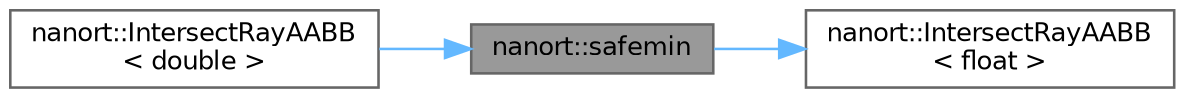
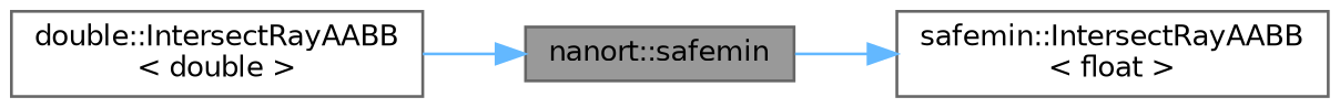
  digraph {
    rankdir=RL
    node [color=grey40 fillcolor=white fontname=Helvetica fontsize=10 shape=box style=filled]
    edge [color=steelblue1 dir=back fontname=Helvetica fontsize=10 labelfontname=Helvetica labelfontsize=10 style=solid]
    n1 [color=gray40 fillcolor=grey60 fontcolor=black height=0.2 label="nanort::safemin" width=0.4]
-   n2 [height=0.2 label="nanort::IntersectRayAABB\l\< double \>" width=0.4]
-   n3 [height=0.2 label="nanort::IntersectRayAABB\l\< float \>" width=0.4]
+   n2 [height=0.2 label="double::IntersectRayAABB\l\< double \>" width=0.4]
+   n3 [height=0.2 label="safemin::IntersectRayAABB\l\< float \>" width=0.4]
    n1 -> n2
    n3 -> n1
  }
